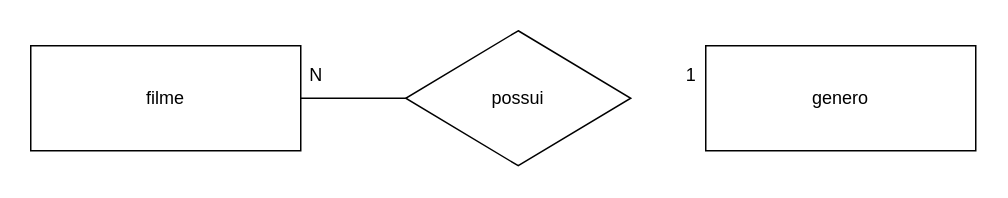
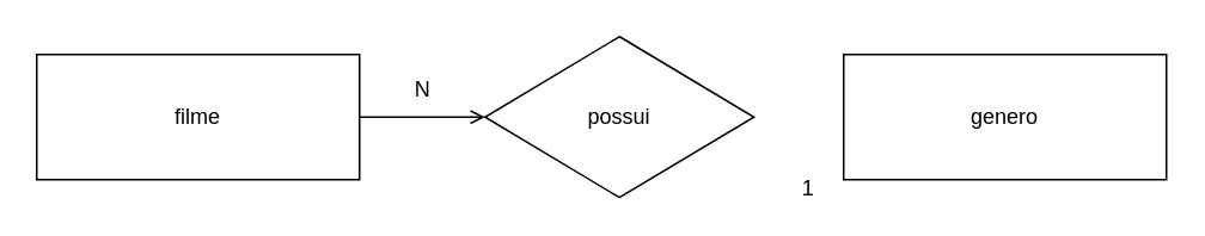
  <mxCell id="0" />
  <mxCell id="1" parent="0" />
- <mxCell id="2" style="edgeStyle=orthogonalEdgeStyle;rounded=0;orthogonalLoop=1;jettySize=auto;html=1;exitX=1;exitY=0.5;exitDx=0;exitDy=0;entryX=0;entryY=0.5;entryDx=0;entryDy=0;endArrow=none;endFill=0;" edge="1" parent="1" source="3" target="5"><mxGeometry relative="1" as="geometry" /></mxCell>
+ <mxCell id="2" style="edgeStyle=orthogonalEdgeStyle;rounded=0;orthogonalLoop=1;jettySize=auto;html=1;exitX=1;exitY=0.5;exitDx=0;exitDy=0;entryX=0;entryY=0.5;entryDx=0;entryDy=0;endArrow=open;endFill=0;" edge="1" parent="1" source="3" target="5"><mxGeometry relative="1" as="geometry" /></mxCell>
  <mxCell id="3" value="filme" style="rounded=0;whiteSpace=wrap;html=1;" vertex="1" parent="1"><mxGeometry x="20" y="30" width="180" height="70" as="geometry" /></mxCell>
  <mxCell id="4" value="genero" style="rounded=0;whiteSpace=wrap;html=1;" vertex="1" parent="1"><mxGeometry x="470" y="30" width="180" height="70" as="geometry" /></mxCell>
  <mxCell id="5" value="possui" style="shape=rhombus;perimeter=rhombusPerimeter;whiteSpace=wrap;html=1;align=center;" vertex="1" parent="1"><mxGeometry x="270" y="20" width="150" height="90" as="geometry" /></mxCell>
- <mxCell id="6" value="N" style="text;html=1;align=center;verticalAlign=middle;resizable=0;points=[];autosize=1;strokeColor=none;" vertex="1" parent="1"><mxGeometry x="200" y="40" width="20" height="20" as="geometry" /></mxCell>
- <mxCell id="7" value="1" style="text;html=1;align=center;verticalAlign=middle;resizable=0;points=[];autosize=1;strokeColor=none;" vertex="1" parent="1"><mxGeometry x="450" y="40" width="20" height="20" as="geometry" /></mxCell>
+ <mxCell id="6" value="N" style="text;html=1;align=center;verticalAlign=middle;resizable=0;points=[];autosize=1;strokeColor=none;" vertex="1" parent="1"><mxGeometry x="225" y="40" width="20" height="20" as="geometry" /></mxCell>
+ <mxCell id="7" value="1" style="text;html=1;align=center;verticalAlign=middle;resizable=0;points=[];autosize=1;strokeColor=none;" vertex="1" parent="1"><mxGeometry x="440" y="95" width="20" height="20" as="geometry" /></mxCell>
